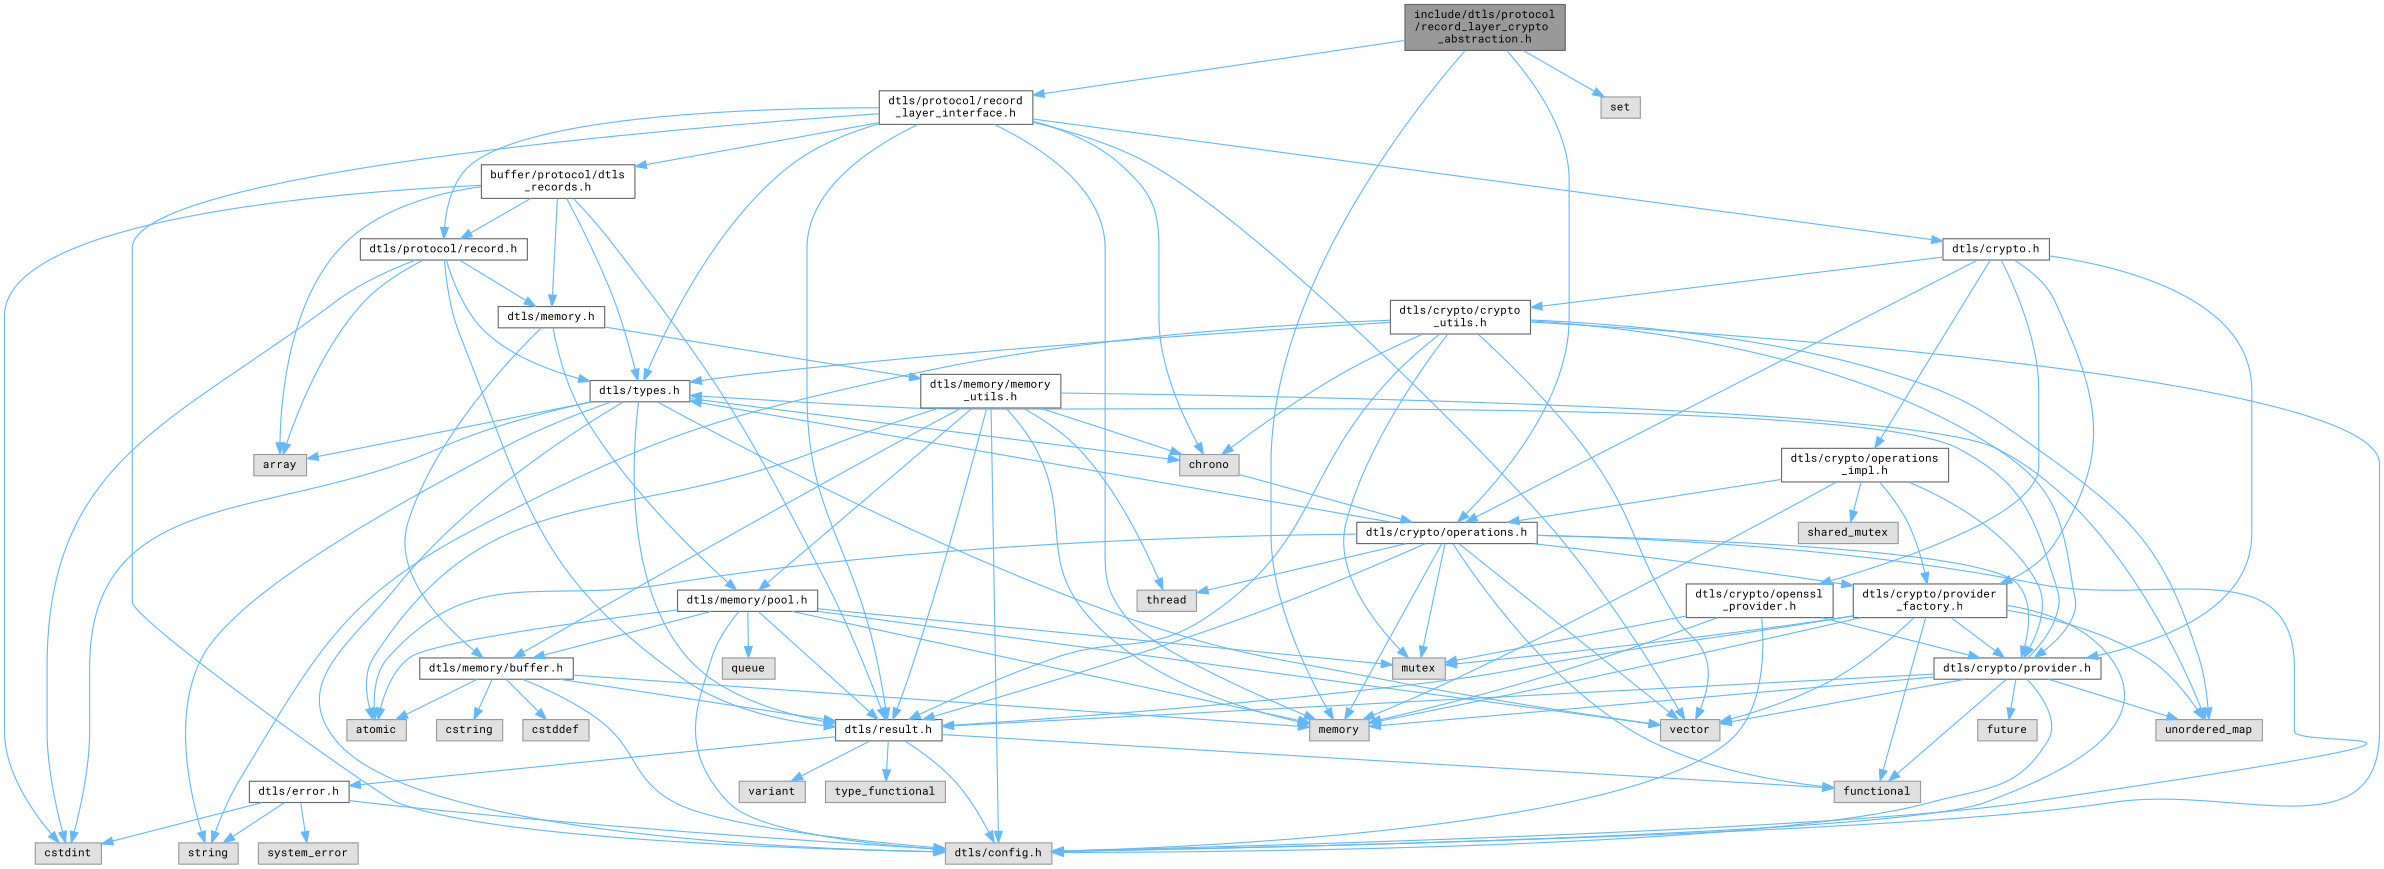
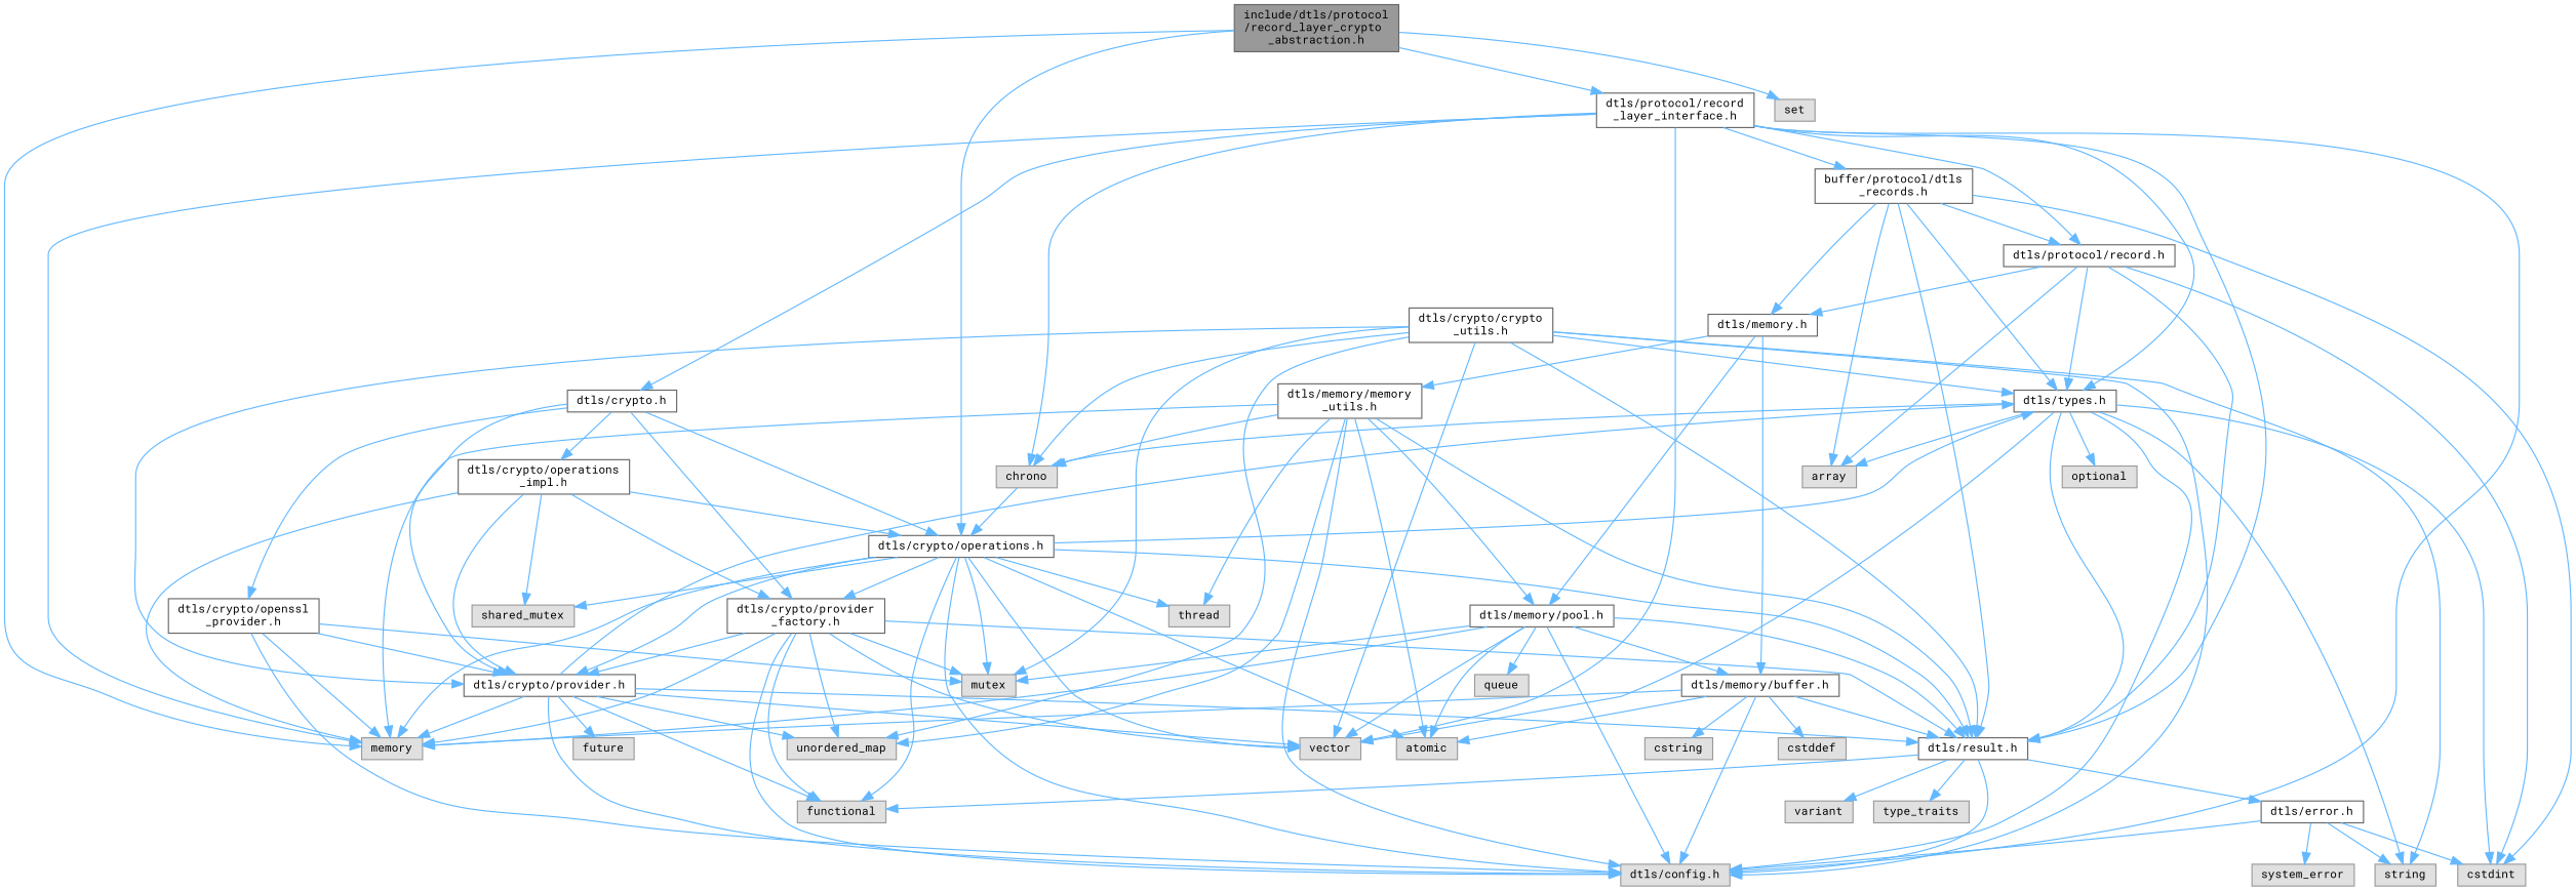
  digraph {
    fontname="Roboto Mono"
    node [color=grey60 fillcolor="#E0E0E0" fontname="Roboto Mono" fontsize=10 shape=box style=filled]
    edge [color=steelblue1 fontname="Roboto Mono" fontsize=10 labelfontname=Helvetica labelfontsize=10 style=solid]
    n1 [color=gray40 fillcolor=grey60 fontcolor=black height=0.2 label="include/dtls/protocol\l/record_layer_crypto\l_abstraction.h" width=0.4]
    n2 [color=grey40 fillcolor=white height=0.2 label="dtls/protocol/record\l_layer_interface.h" width=0.4]
    n3 [height=0.2 label=memory width=0.4]
    n4 [color=grey40 fillcolor=white height=0.2 label="dtls/crypto/operations.h" width=0.4]
    n5 [height=0.2 label=set width=0.4]
    n6 [height=0.2 label="dtls/config.h" width=0.4]
    n7 [color=grey40 fillcolor=white height=0.2 label="dtls/types.h" width=0.4]
    n8 [color=grey40 fillcolor=white height=0.2 label="dtls/result.h" width=0.4]
    n9 [height=0.2 label=vector width=0.4]
    n10 [height=0.2 label=chrono width=0.4]
    n11 [color=grey40 fillcolor=white height=0.2 label="dtls/protocol/record.h" width=0.4]
    n12 [color=grey40 fillcolor=white height=0.2 label="buffer/protocol/dtls\l_records.h" width=0.4]
    n13 [color=grey40 fillcolor=white height=0.2 label="dtls/crypto.h" width=0.4]
    n14 [height=0.2 label=functional width=0.4]
    n15 [height=0.2 label=atomic width=0.4]
    n16 [height=0.2 label=mutex width=0.4]
    n17 [height=0.2 label=thread width=0.4]
    n18 [color=grey40 fillcolor=white height=0.2 label="dtls/crypto/provider.h" width=0.4]
    n19 [color=grey40 fillcolor=white height=0.2 label="dtls/crypto/provider\l_factory.h" width=0.4]
    n20 [height=0.2 label=shared_mutex width=0.4]
    n21 [height=0.2 label=string width=0.4]
    n22 [height=0.2 label=cstdint width=0.4]
    n23 [height=0.2 label=array width=0.4]
+   n24 [height=0.2 label=optional width=0.4]
    n25 [color=grey40 fillcolor=white height=0.2 label="dtls/error.h" width=0.4]
    n26 [height=0.2 label=variant width=0.4]
-   n27 [height=0.2 label=type_functional width=0.4]
+   n27 [height=0.2 label=type_traits width=0.4]
    n28 [color=grey40 fillcolor=white height=0.2 label="dtls/memory.h" width=0.4]
    n29 [color=grey40 fillcolor=white height=0.2 label="dtls/crypto/openssl\l_provider.h" width=0.4]
    n30 [color=grey40 fillcolor=white height=0.2 label="dtls/crypto/crypto\l_utils.h" width=0.4]
    n31 [color=grey40 fillcolor=white height=0.2 label="dtls/crypto/operations\l_impl.h" width=0.4]
    n32 [height=0.2 label=cstddef width=0.4]
    n33 [height=0.2 label=system_error width=0.4]
    n34 [color=grey40 fillcolor=white height=0.2 label="dtls/memory/buffer.h" width=0.4]
    n35 [color=grey40 fillcolor=white height=0.2 label="dtls/memory/pool.h" width=0.4]
    n36 [color=grey40 fillcolor=white height=0.2 label="dtls/memory/memory\l_utils.h" width=0.4]
    n37 [height=0.2 label=cstring width=0.4]
    n38 [height=0.2 label=queue width=0.4]
    n39 [height=0.2 label=unordered_map width=0.4]
    n40 [height=0.2 label=future width=0.4]
    n1 -> n2
    n1 -> n3
    n1 -> n4
    n1 -> n5
    n2 -> n3
    n2 -> n6
    n2 -> n7
    n2 -> n8
    n2 -> n9
    n2 -> n10
    n2 -> n11
    n2 -> n12
    n2 -> n13
    n4 -> n3
    n4 -> n6
    n4 -> n7
    n4 -> n8
    n4 -> n9
    n4 -> n14
    n4 -> n15
    n4 -> n16
    n4 -> n17
    n4 -> n18
    n4 -> n19
+   n4 -> n20
    n7 -> n6
    n7 -> n8
    n7 -> n9
    n7 -> n10
    n7 -> n21
    n7 -> n22
    n7 -> n23
+   n7 -> n24
    n8 -> n6
    n8 -> n14
    n8 -> n25
    n8 -> n26
    n8 -> n27
    n10 -> n4
    n11 -> n7
    n11 -> n8
    n11 -> n22
    n11 -> n23
    n11 -> n28
    n12 -> n7
    n12 -> n8
    n12 -> n11
    n12 -> n22
    n12 -> n23
    n12 -> n28
    n13 -> n4
    n13 -> n18
    n13 -> n19
    n13 -> n29
-   n13 -> n30
    n13 -> n31
    n18 -> n3
    n18 -> n6
    n18 -> n7
    n18 -> n8
    n18 -> n9
    n18 -> n14
    n18 -> n39
    n18 -> n40
    n19 -> n3
    n19 -> n6
    n19 -> n8
    n19 -> n9
    n19 -> n14
    n19 -> n16
    n19 -> n18
    n19 -> n39
    n25 -> n6
    n25 -> n21
    n25 -> n22
    n25 -> n33
    n28 -> n34
    n28 -> n35
    n28 -> n36
    n29 -> n3
    n29 -> n6
    n29 -> n16
    n29 -> n18
    n30 -> n6
    n30 -> n7
    n30 -> n8
    n30 -> n9
    n30 -> n10
    n30 -> n16
    n30 -> n18
    n30 -> n21
    n30 -> n39
    n31 -> n3
    n31 -> n4
    n31 -> n18
    n31 -> n19
    n31 -> n20
    n34 -> n3
    n34 -> n6
    n34 -> n8
    n34 -> n15
    n34 -> n32
    n34 -> n37
    n35 -> n3
    n35 -> n6
    n35 -> n8
    n35 -> n9
    n35 -> n15
    n35 -> n16
    n35 -> n34
    n35 -> n38
    n36 -> n3
    n36 -> n6
    n36 -> n8
    n36 -> n10
    n36 -> n15
    n36 -> n17
-   n36 -> n34
    n36 -> n35
    n36 -> n39
  }
